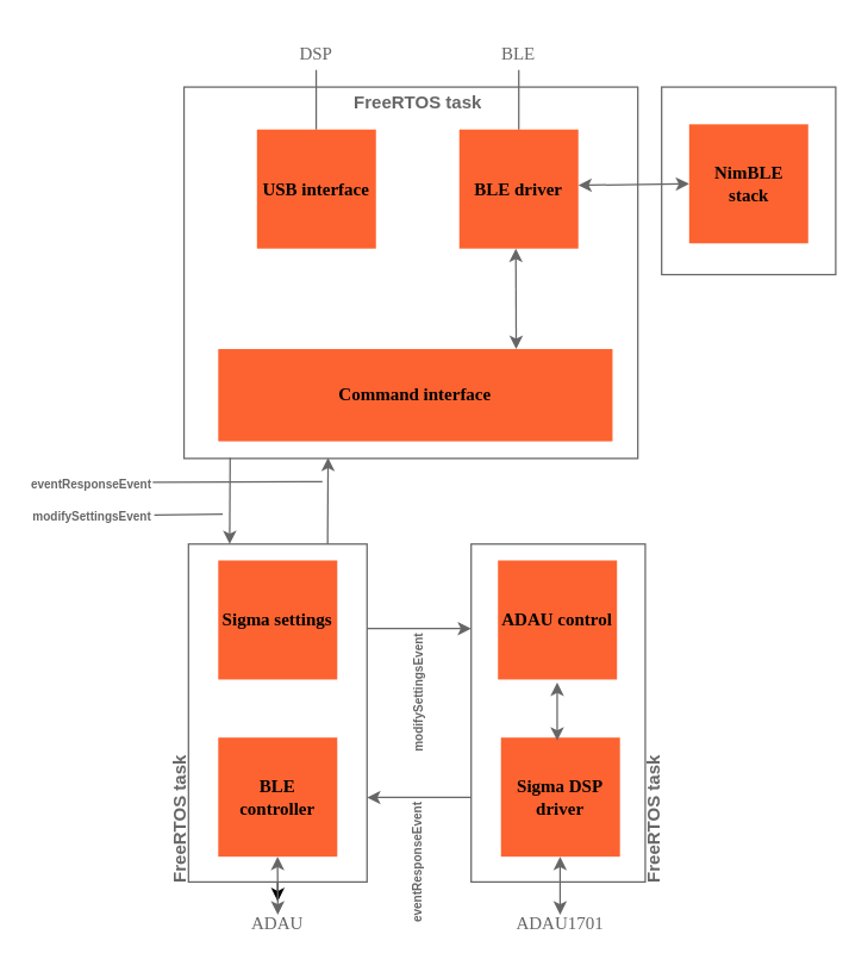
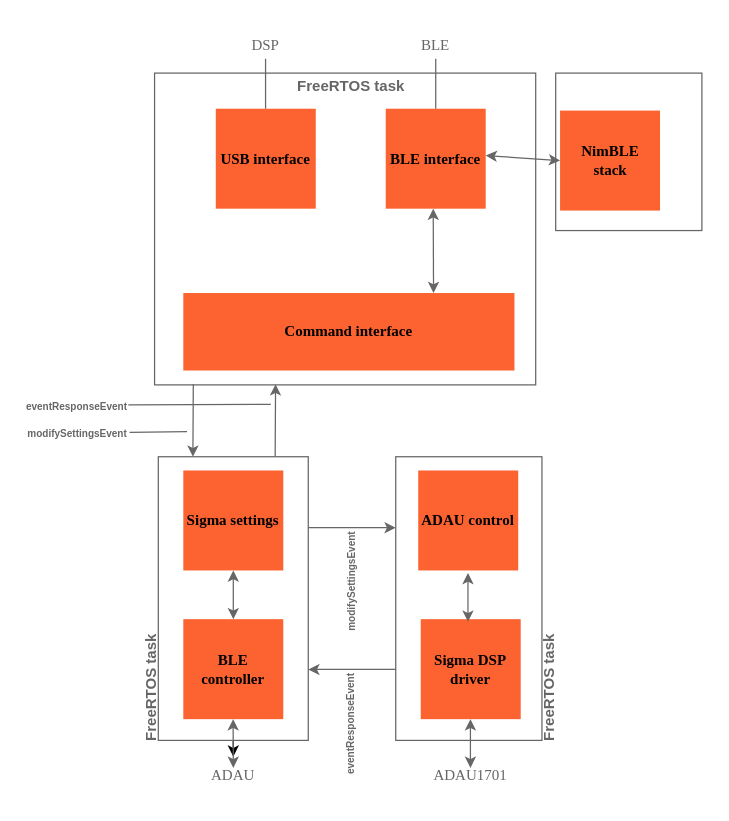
  <mxCell id="0" />
  <mxCell id="1" parent="0" />
  <mxCell id="2" value="&lt;font face=&quot;Tahoma&quot;&gt;&lt;b&gt;BLE&lt;br&gt;controller&lt;br&gt;&lt;/b&gt;&lt;/font&gt;" style="whiteSpace=wrap;html=1;aspect=fixed;fillColor=#FC6330;strokeColor=none;" parent="1" vertex="1"><mxGeometry x="146" y="495" width="80" height="80" as="geometry" /></mxCell>
  <mxCell id="3" value="&lt;b&gt;Command interface&lt;br&gt;&lt;/b&gt;" style="rounded=0;whiteSpace=wrap;html=1;fontFamily=Tahoma;fillColor=#FC6330;strokeColor=none;" parent="1" vertex="1"><mxGeometry x="146" y="234" width="265" height="62" as="geometry" /></mxCell>
  <mxCell id="4" value="&lt;font face=&quot;Tahoma&quot;&gt;&lt;b&gt;Sigma DSP driver&lt;br&gt;&lt;/b&gt;&lt;/font&gt;" style="whiteSpace=wrap;html=1;aspect=fixed;fillColor=#FC6330;strokeColor=none;" parent="1" vertex="1"><mxGeometry x="336" y="495" width="80" height="80" as="geometry" /></mxCell>
- <mxCell id="5" value="&lt;font face=&quot;Tahoma&quot;&gt;&lt;b&gt;BLE driver&lt;br&gt;&lt;/b&gt;&lt;/font&gt;" style="whiteSpace=wrap;html=1;aspect=fixed;fillColor=#FC6330;strokeColor=none;" parent="1" vertex="1"><mxGeometry x="308" y="86.5" width="80" height="80" as="geometry" /></mxCell>
+ <mxCell id="5" value="&lt;font face=&quot;Tahoma&quot;&gt;&lt;b&gt;BLE interface&lt;br&gt;&lt;/b&gt;&lt;/font&gt;" style="whiteSpace=wrap;html=1;aspect=fixed;fillColor=#FC6330;strokeColor=none;" parent="1" vertex="1"><mxGeometry x="308" y="86.5" width="80" height="80" as="geometry" /></mxCell>
  <mxCell id="6" value="&lt;font color=&quot;#666666&quot;&gt;ADAU&lt;/font&gt;" style="text;html=1;strokeColor=none;fillColor=none;align=center;verticalAlign=middle;whiteSpace=wrap;rounded=0;fontFamily=Tahoma;" parent="1" vertex="1"><mxGeometry x="156" y="605" width="60" height="30" as="geometry" /></mxCell>
  <mxCell id="7" value="&lt;font color=&quot;#666666&quot;&gt;ADAU1701&lt;/font&gt;" style="text;html=1;strokeColor=none;fillColor=none;align=center;verticalAlign=middle;whiteSpace=wrap;rounded=0;fontFamily=Tahoma;" parent="1" vertex="1"><mxGeometry x="346" y="605" width="60" height="30" as="geometry" /></mxCell>
  <mxCell id="8" value="" style="endArrow=none;html=1;strokeColor=#666666;fontFamily=Tahoma;" parent="1" edge="1"><mxGeometry width="50" height="50" relative="1" as="geometry"><mxPoint x="348" y="86.5" as="sourcePoint" /><mxPoint x="348" y="46.5" as="targetPoint" /></mxGeometry></mxCell>
  <mxCell id="9" value="&lt;font color=&quot;#666666&quot;&gt;BLE&lt;/font&gt;" style="text;html=1;strokeColor=none;fillColor=none;align=center;verticalAlign=middle;whiteSpace=wrap;rounded=0;fontFamily=Tahoma;" parent="1" vertex="1"><mxGeometry x="318" y="20.5" width="60" height="30" as="geometry" /></mxCell>
  <mxCell id="10" value="&lt;font face=&quot;Tahoma&quot;&gt;&lt;b&gt;USB interface&lt;br&gt;&lt;/b&gt;&lt;/font&gt;" style="whiteSpace=wrap;html=1;aspect=fixed;fillColor=#FC6330;strokeColor=none;" parent="1" vertex="1"><mxGeometry x="172" y="86.5" width="80" height="80" as="geometry" /></mxCell>
  <mxCell id="11" value="&lt;font color=&quot;#666666&quot;&gt;DSP&lt;/font&gt;" style="text;html=1;strokeColor=none;fillColor=none;align=center;verticalAlign=middle;whiteSpace=wrap;rounded=0;fontFamily=Tahoma;" parent="1" vertex="1"><mxGeometry x="182" y="20.5" width="60" height="30" as="geometry" /></mxCell>
  <mxCell id="12" value="" style="endArrow=none;html=1;strokeColor=#666666;fontFamily=Tahoma;" parent="1" edge="1"><mxGeometry width="50" height="50" relative="1" as="geometry"><mxPoint x="211.83" y="86.5" as="sourcePoint" /><mxPoint x="211.83" y="46.5" as="targetPoint" /></mxGeometry></mxCell>
  <mxCell id="13" value="&lt;font face=&quot;Tahoma&quot;&gt;&lt;b&gt;ADAU control&lt;br&gt;&lt;/b&gt;&lt;/font&gt;" style="whiteSpace=wrap;html=1;aspect=fixed;fillColor=#FC6330;strokeColor=none;" parent="1" vertex="1"><mxGeometry x="334" y="376" width="80" height="80" as="geometry" /></mxCell>
  <mxCell id="14" value="&lt;font face=&quot;Tahoma&quot;&gt;&lt;b&gt;Sigma settings&lt;br&gt;&lt;/b&gt;&lt;/font&gt;" style="whiteSpace=wrap;html=1;aspect=fixed;fillColor=#FC6330;strokeColor=none;" parent="1" vertex="1"><mxGeometry x="146" y="376" width="80" height="80" as="geometry" /></mxCell>
+ <mxCell id="15" style="edgeStyle=none;html=1;exitX=0.5;exitY=1;exitDx=0;exitDy=0;entryX=0.5;entryY=0;entryDx=0;entryDy=0;fontFamily=Tahoma;strokeColor=#666666;startArrow=classic;startFill=1;" parent="1" source="14" target="2" edge="1"><mxGeometry relative="1" as="geometry"><mxPoint x="257" y="457.35" as="targetPoint" /><mxPoint x="257.18" y="402.66" as="sourcePoint" /></mxGeometry></mxCell>
  <mxCell id="16" style="edgeStyle=none;html=1;exitX=0.5;exitY=1;exitDx=0;exitDy=0;entryX=0.5;entryY=0;entryDx=0;entryDy=0;fontFamily=Tahoma;strokeColor=#666666;startArrow=classic;startFill=1;" parent="1" edge="1"><mxGeometry relative="1" as="geometry"><mxPoint x="373.8" y="497" as="targetPoint" /><mxPoint x="373.8" y="458" as="sourcePoint" /></mxGeometry></mxCell>
  <mxCell id="17" value="" style="edgeStyle=none;html=1;" parent="1" source="18" target="6" edge="1"><mxGeometry relative="1" as="geometry" /></mxCell>
  <mxCell id="18" value="" style="rounded=0;whiteSpace=wrap;html=1;strokeColor=#666666;fillColor=none;" parent="1" vertex="1"><mxGeometry x="126" y="365" width="120" height="227" as="geometry" /></mxCell>
  <mxCell id="19" style="edgeStyle=none;html=1;exitX=0.5;exitY=1;exitDx=0;exitDy=0;fontFamily=Tahoma;strokeColor=#666666;startArrow=classic;startFill=1;" parent="1" edge="1"><mxGeometry relative="1" as="geometry"><mxPoint x="186" y="614" as="targetPoint" /><mxPoint x="185.86" y="575" as="sourcePoint" /></mxGeometry></mxCell>
  <mxCell id="20" style="edgeStyle=none;html=1;exitX=0.5;exitY=1;exitDx=0;exitDy=0;entryX=0.5;entryY=0;entryDx=0;entryDy=0;fontFamily=Tahoma;strokeColor=#666666;startArrow=classic;startFill=1;" parent="1" edge="1"><mxGeometry relative="1" as="geometry"><mxPoint x="375.76" y="614" as="targetPoint" /><mxPoint x="375.76" y="575" as="sourcePoint" /></mxGeometry></mxCell>
  <mxCell id="21" value="" style="rounded=0;whiteSpace=wrap;html=1;strokeColor=#666666;fillColor=none;" parent="1" vertex="1"><mxGeometry x="316" y="365" width="117" height="227" as="geometry" /></mxCell>
  <mxCell id="22" value="" style="rounded=0;whiteSpace=wrap;html=1;strokeColor=#666666;fillColor=none;" parent="1" vertex="1"><mxGeometry x="123" y="58" width="305" height="249.5" as="geometry" /></mxCell>
  <mxCell id="23" value="&lt;font color=&quot;#666666&quot;&gt;&lt;b&gt;FreeRTOS task&lt;/b&gt;&lt;/font&gt;" style="text;html=1;strokeColor=none;fillColor=none;align=center;verticalAlign=middle;whiteSpace=wrap;rounded=0;direction=west;rotation=270;" parent="1" vertex="1"><mxGeometry x="74" y="535" width="93" height="30" as="geometry" /></mxCell>
  <mxCell id="24" value="&lt;font color=&quot;#666666&quot;&gt;&lt;b&gt;FreeRTOS task&lt;/b&gt;&lt;/font&gt;" style="text;html=1;strokeColor=none;fillColor=none;align=center;verticalAlign=middle;whiteSpace=wrap;rounded=0;direction=west;rotation=270;" parent="1" vertex="1"><mxGeometry x="393" y="535" width="93" height="30" as="geometry" /></mxCell>
  <mxCell id="25" value="&lt;font color=&quot;#666666&quot;&gt;&lt;b&gt;FreeRTOS task&lt;/b&gt;&lt;/font&gt;" style="text;html=1;strokeColor=none;fillColor=none;align=center;verticalAlign=middle;whiteSpace=wrap;rounded=0;direction=west;rotation=0;" parent="1" vertex="1"><mxGeometry x="234" y="54" width="93" height="30" as="geometry" /></mxCell>
  <mxCell id="26" style="edgeStyle=none;html=1;entryX=0.5;entryY=0;entryDx=0;entryDy=0;fontFamily=Tahoma;strokeColor=#666666;startArrow=none;startFill=0;endArrow=classic;endFill=1;" parent="1" edge="1"><mxGeometry relative="1" as="geometry"><mxPoint x="153.66" y="365" as="targetPoint" /><mxPoint x="154" y="307" as="sourcePoint" /></mxGeometry></mxCell>
  <mxCell id="27" value="&lt;font size=&quot;1&quot; color=&quot;#666666&quot;&gt;&lt;b style=&quot;font-size: 8px;&quot;&gt;modifySettingsEvent&lt;/b&gt;&lt;/font&gt;" style="text;html=1;strokeColor=none;fillColor=none;align=center;verticalAlign=middle;whiteSpace=wrap;rounded=0;direction=west;rotation=0;" parent="1" vertex="1"><mxGeometry x="20" y="339" width="83" height="13" as="geometry" /></mxCell>
  <mxCell id="28" style="edgeStyle=none;html=1;entryX=0.5;entryY=0;entryDx=0;entryDy=0;fontFamily=Tahoma;strokeColor=#666666;startArrow=classic;startFill=1;endArrow=none;endFill=0;" parent="1" edge="1"><mxGeometry relative="1" as="geometry"><mxPoint x="219.5" y="365" as="targetPoint" /><mxPoint x="219.84" y="307" as="sourcePoint" /></mxGeometry></mxCell>
  <mxCell id="29" value="&lt;font size=&quot;1&quot; color=&quot;#666666&quot;&gt;&lt;b style=&quot;font-size: 8px;&quot;&gt;eventResponseEvent&lt;/b&gt;&lt;/font&gt;" style="text;html=1;strokeColor=none;fillColor=none;align=center;verticalAlign=middle;whiteSpace=wrap;rounded=0;direction=west;rotation=0;" parent="1" vertex="1"><mxGeometry x="20" y="317" width="82" height="13" as="geometry" /></mxCell>
  <mxCell id="30" value="" style="endArrow=none;html=1;fontSize=8;strokeColor=#666666;exitX=0;exitY=0.5;exitDx=0;exitDy=0;" parent="1" source="27" edge="1"><mxGeometry width="50" height="50" relative="1" as="geometry"><mxPoint x="116" y="359" as="sourcePoint" /><mxPoint x="149" y="345" as="targetPoint" /></mxGeometry></mxCell>
  <mxCell id="31" value="" style="endArrow=none;html=1;strokeColor=#666666;fontSize=8;exitX=0;exitY=0.5;exitDx=0;exitDy=0;" parent="1" source="29" edge="1"><mxGeometry width="50" height="50" relative="1" as="geometry"><mxPoint x="106" y="324" as="sourcePoint" /><mxPoint x="216" y="323" as="targetPoint" /></mxGeometry></mxCell>
  <mxCell id="32" style="edgeStyle=none;html=1;entryX=0;entryY=0.25;entryDx=0;entryDy=0;fontFamily=Tahoma;strokeColor=#666666;startArrow=none;startFill=0;endArrow=classic;endFill=1;exitX=1;exitY=0.25;exitDx=0;exitDy=0;" parent="1" source="18" target="21" edge="1"><mxGeometry relative="1" as="geometry"><mxPoint x="273" y="511" as="targetPoint" /><mxPoint x="273.34" y="453" as="sourcePoint" /></mxGeometry></mxCell>
  <mxCell id="33" value="&lt;font size=&quot;1&quot; color=&quot;#666666&quot;&gt;&lt;b style=&quot;font-size: 8px;&quot;&gt;modifySettingsEvent&lt;/b&gt;&lt;/font&gt;" style="text;html=1;strokeColor=none;fillColor=none;align=center;verticalAlign=middle;whiteSpace=wrap;rounded=0;direction=west;rotation=-90;" parent="1" vertex="1"><mxGeometry x="237.5" y="459" width="83" height="13" as="geometry" /></mxCell>
  <mxCell id="34" style="edgeStyle=none;html=1;entryX=0;entryY=0.75;entryDx=0;entryDy=0;fontFamily=Tahoma;strokeColor=#666666;startArrow=classic;startFill=1;endArrow=none;endFill=0;exitX=1;exitY=0.75;exitDx=0;exitDy=0;" parent="1" source="18" target="21" edge="1"><mxGeometry relative="1" as="geometry"><mxPoint x="285" y="633" as="targetPoint" /><mxPoint x="285.34" y="575" as="sourcePoint" /></mxGeometry></mxCell>
  <mxCell id="35" value="&lt;font size=&quot;1&quot; color=&quot;#666666&quot;&gt;&lt;b style=&quot;font-size: 8px;&quot;&gt;eventResponseEvent&lt;/b&gt;&lt;/font&gt;" style="text;html=1;strokeColor=none;fillColor=none;align=center;verticalAlign=middle;whiteSpace=wrap;rounded=0;direction=west;rotation=-90;" parent="1" vertex="1"><mxGeometry x="237.5" y="573" width="82" height="13" as="geometry" /></mxCell>
  <mxCell id="36" style="edgeStyle=none;html=1;entryX=0.25;entryY=0;entryDx=0;entryDy=0;fontFamily=Tahoma;strokeColor=#666666;startArrow=classic;startFill=1;endArrow=classic;endFill=1;exitX=0.5;exitY=1;exitDx=0;exitDy=0;" edge="1" parent="1"><mxGeometry relative="1" as="geometry"><mxPoint x="346.25" y="234" as="targetPoint" /><mxPoint x="346" y="166.5" as="sourcePoint" /></mxGeometry></mxCell>
  <mxCell id="37" value="" style="rounded=0;whiteSpace=wrap;html=1;strokeColor=#666666;fillColor=none;" vertex="1" parent="1"><mxGeometry x="444" y="58" width="117" height="126" as="geometry" /></mxCell>
- <mxCell id="38" value="&lt;font face=&quot;Tahoma&quot;&gt;&lt;b&gt;NimBLE&lt;br&gt;stack&lt;br&gt;&lt;/b&gt;&lt;/font&gt;" style="whiteSpace=wrap;html=1;aspect=fixed;fillColor=#FC6330;strokeColor=none;" vertex="1" parent="1"><mxGeometry x="462.5" y="83" width="80" height="80" as="geometry" /></mxCell>
+ <mxCell id="38" value="&lt;font face=&quot;Tahoma&quot;&gt;&lt;b&gt;NimBLE&lt;br&gt;stack&lt;br&gt;&lt;/b&gt;&lt;/font&gt;" style="whiteSpace=wrap;html=1;aspect=fixed;fillColor=#FC6330;strokeColor=none;" vertex="1" parent="1"><mxGeometry x="447.5" y="88" width="80" height="80" as="geometry" /></mxCell>
  <mxCell id="39" style="edgeStyle=none;html=1;entryX=0;entryY=0.5;entryDx=0;entryDy=0;fontFamily=Tahoma;strokeColor=#666666;startArrow=classic;startFill=1;endArrow=classic;endFill=1;exitX=0.5;exitY=1;exitDx=0;exitDy=0;" edge="1" parent="1" target="38"><mxGeometry relative="1" as="geometry"><mxPoint x="388.25" y="191.5" as="targetPoint" /><mxPoint x="388" y="124" as="sourcePoint" /></mxGeometry></mxCell>
